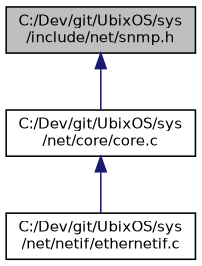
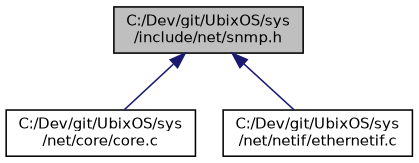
  digraph {
    node [color=black fillcolor=white fontname=Helvetica fontsize=10 shape=record style=filled]
    edge [color=midnightblue dir=back fontname=Helvetica fontsize=10 labelfontname=Helvetica labelfontsize=10 style=solid]
    n1 [fillcolor=grey75 fontcolor=black height=0.2 label="C:/Dev/git/UbixOS/sys\l/include/net/snmp.h" width=0.4]
    n2 [height=0.2 label="C:/Dev/git/UbixOS/sys\l/net/core/core.c" width=0.4]
    n3 [height=0.2 label="C:/Dev/git/UbixOS/sys\l/net/netif/ethernetif.c" width=0.4]
    n1 -> n2
-   n2 -> n3
+   n1 -> n3
  }
